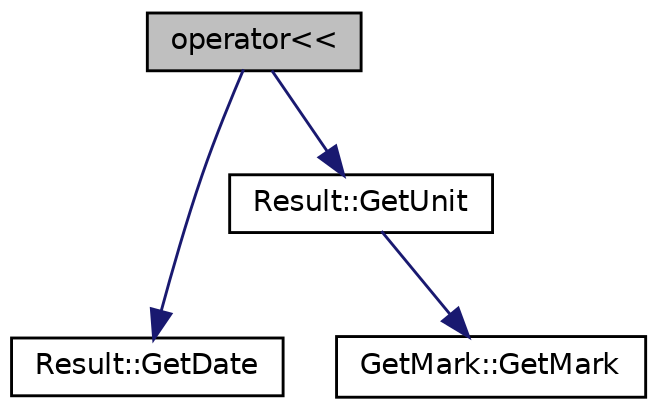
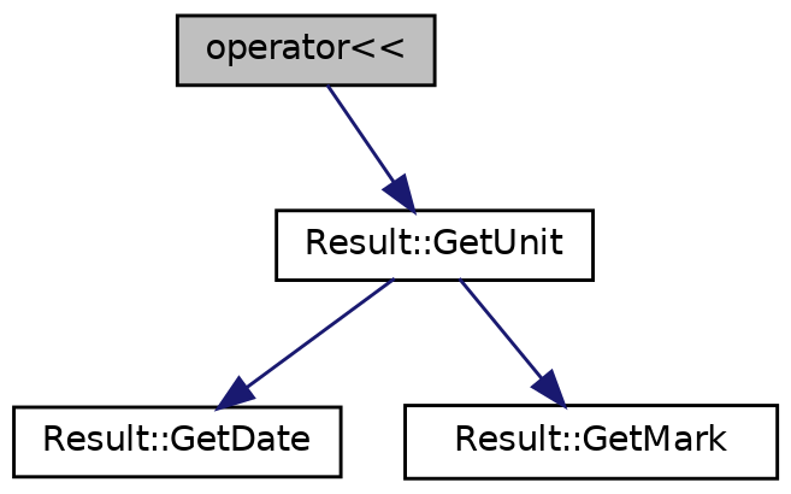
  digraph {
    rankdir=TB
    node [color=black fillcolor=white fontname=Helvetica fontsize=10 shape=record style=filled]
    edge [color=midnightblue fontname=Helvetica fontsize=10 labelfontname=Helvetica labelfontsize=10 style=solid]
    n1 [fillcolor=grey75 fontcolor=black height=0.2 label="operator\<\<" width=0.4]
    n2 [height=0.2 label="Result::GetUnit" width=0.4]
    n3 [height=0.2 label="Result::GetDate" width=0.4]
-   n4 [height=0.2 label="GetMark::GetMark" width=0.4]
+   n4 [height=0.2 label="Result::GetMark" width=0.4]
    n1 -> n2
-   n1 -> n3
+   n2 -> n3
    n2 -> n4
  }
